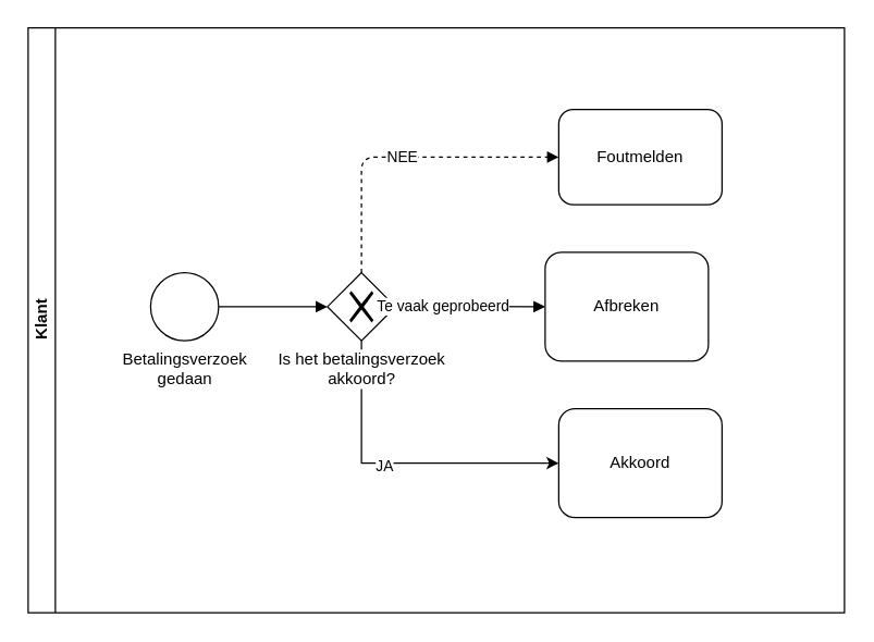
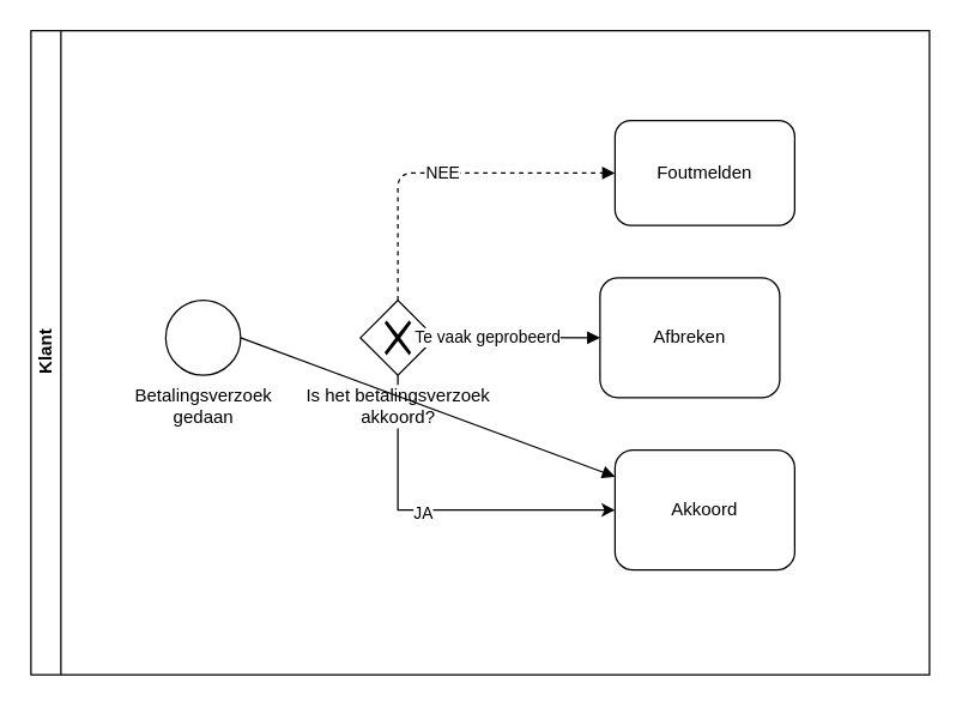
  <mxCell id="0" />
  <mxCell id="1" parent="0" />
  <mxCell id="2" value="Klant" style="swimlane;html=1;horizontal=0;startSize=20;" vertex="1" parent="1"><mxGeometry x="20" y="20" width="600" height="430" as="geometry" /></mxCell>
  <mxCell id="3" value="Betalingsverzoek&lt;br&gt;gedaan" style="shape=mxgraph.bpmn.shape;html=1;verticalLabelPosition=bottom;labelBackgroundColor=#ffffff;verticalAlign=top;align=center;perimeter=ellipsePerimeter;outlineConnect=0;outline=standard;symbol=general;" vertex="1" parent="2"><mxGeometry x="90" y="180" width="50" height="50" as="geometry" /></mxCell>
  <mxCell id="4" style="edgeStyle=orthogonalEdgeStyle;rounded=0;orthogonalLoop=1;jettySize=auto;html=1;exitX=0.5;exitY=1;exitDx=0;exitDy=0;entryX=0;entryY=0.5;entryDx=0;entryDy=0;" edge="1" parent="2" source="6" target="9"><mxGeometry relative="1" as="geometry" /></mxCell>
  <mxCell id="5" value="JA" style="edgeLabel;html=1;align=center;verticalAlign=middle;resizable=0;points=[];" vertex="1" connectable="0" parent="4"><mxGeometry x="-0.098" y="-1" relative="1" as="geometry"><mxPoint as="offset" /></mxGeometry></mxCell>
  <mxCell id="6" value="Is het betalingsverzoek&lt;br&gt;akkoord?" style="shape=mxgraph.bpmn.shape;html=1;verticalLabelPosition=bottom;labelBackgroundColor=#ffffff;verticalAlign=top;align=center;perimeter=rhombusPerimeter;background=gateway;outlineConnect=0;outline=none;symbol=exclusiveGw;" vertex="1" parent="2"><mxGeometry x="220" y="180" width="50" height="50" as="geometry" /></mxCell>
  <mxCell id="7" value="Foutmelden" style="shape=ext;rounded=1;html=1;whiteSpace=wrap;" vertex="1" parent="2"><mxGeometry x="390" y="60" width="120" height="70" as="geometry" /></mxCell>
  <mxCell id="8" value="Afbreken" style="shape=ext;rounded=1;html=1;whiteSpace=wrap;" vertex="1" parent="2"><mxGeometry x="380" y="165" width="120" height="80" as="geometry" /></mxCell>
  <mxCell id="9" value="Akkoord" style="shape=ext;rounded=1;html=1;whiteSpace=wrap;" vertex="1" parent="2"><mxGeometry x="390" y="280" width="120" height="80" as="geometry" /></mxCell>
  <mxCell id="10" value="NEE" style="endArrow=block;endFill=1;endSize=6;html=1;exitX=0.5;exitY=0;exitDx=0;exitDy=0;entryX=0;entryY=0.5;entryDx=0;entryDy=0;dashed=1;" edge="1" parent="2" source="6" target="7"><mxGeometry width="100" relative="1" as="geometry"><mxPoint x="290" y="210" as="sourcePoint" /><mxPoint x="390" y="210" as="targetPoint" /><Array as="points"><mxPoint x="245" y="95" /></Array></mxGeometry></mxCell>
  <mxCell id="11" value="" style="endArrow=block;endFill=1;endSize=6;html=1;entryX=0;entryY=0.5;entryDx=0;entryDy=0;" edge="1" parent="2" target="8"><mxGeometry width="100" relative="1" as="geometry"><mxPoint x="270" y="204.5" as="sourcePoint" /><mxPoint x="320" y="205" as="targetPoint" /></mxGeometry></mxCell>
  <mxCell id="12" value="Te vaak geprobeerd" style="edgeLabel;html=1;align=center;verticalAlign=middle;resizable=0;points=[];" vertex="1" connectable="0" parent="11"><mxGeometry x="-0.367" relative="1" as="geometry"><mxPoint as="offset" /></mxGeometry></mxCell>
- <mxCell id="13" value="" style="endArrow=block;endFill=1;endSize=6;html=1;exitX=1;exitY=0.5;exitDx=0;exitDy=0;" edge="1" parent="2" source="3" target="6"><mxGeometry width="100" relative="1" as="geometry"><mxPoint x="100" y="180" as="sourcePoint" /><mxPoint x="160" y="205" as="targetPoint" /></mxGeometry></mxCell>
+ <mxCell id="13" value="" style="endArrow=block;endFill=1;endSize=6;html=1;exitX=1;exitY=0.5;exitDx=0;exitDy=0;" edge="1" parent="2" source="3" target="9"><mxGeometry width="100" relative="1" as="geometry"><mxPoint x="100" y="180" as="sourcePoint" /><mxPoint x="160" y="205" as="targetPoint" /></mxGeometry></mxCell>
